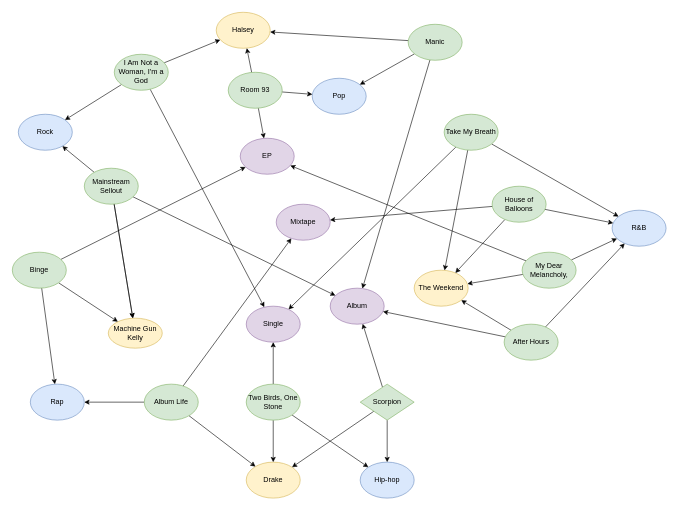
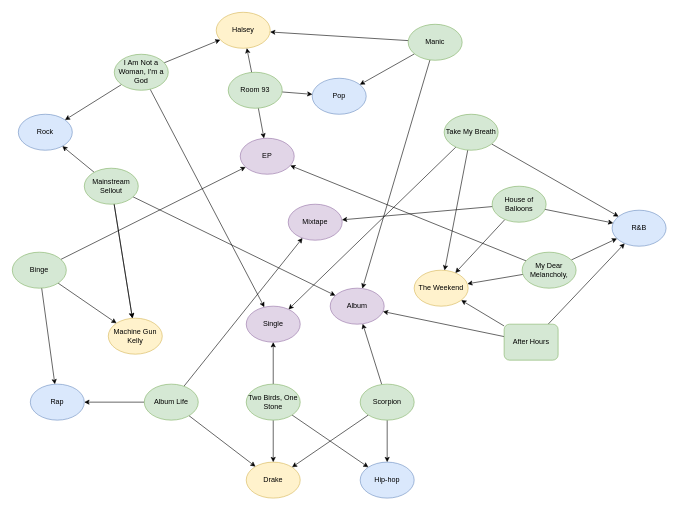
  <mxCell id="0" />
  <mxCell id="1" parent="0" />
  <mxCell id="2" value="EP" style="ellipse;whiteSpace=wrap;html=1;fillColor=#e1d5e7;strokeColor=#9673a6;" parent="1" vertex="1"><mxGeometry x="400" y="230" width="90" height="60" as="geometry" /></mxCell>
  <mxCell id="3" value="Album" style="ellipse;whiteSpace=wrap;html=1;fillColor=#e1d5e7;strokeColor=#9673a6;" parent="1" vertex="1"><mxGeometry x="550" y="480" width="90" height="60" as="geometry" /></mxCell>
  <mxCell id="4" value="R&amp;amp;B" style="ellipse;whiteSpace=wrap;html=1;fillColor=#dae8fc;strokeColor=#6c8ebf;" parent="1" vertex="1"><mxGeometry x="1020" y="350" width="90" height="60" as="geometry" /></mxCell>
- <mxCell id="5" value="Mixtape" style="ellipse;whiteSpace=wrap;html=1;fillColor=#e1d5e7;strokeColor=#9673a6;" parent="1" vertex="1"><mxGeometry x="460" y="340" width="90" height="60" as="geometry" /></mxCell>
+ <mxCell id="5" value="Mixtape" style="ellipse;whiteSpace=wrap;html=1;fillColor=#e1d5e7;strokeColor=#9673a6;" parent="1" vertex="1"><mxGeometry x="480" y="340" width="90" height="60" as="geometry" /></mxCell>
  <mxCell id="6" value="Single" style="ellipse;whiteSpace=wrap;html=1;fillColor=#e1d5e7;strokeColor=#9673a6;" parent="1" vertex="1"><mxGeometry x="410" y="510" width="90" height="60" as="geometry" /></mxCell>
  <mxCell id="7" value="Rock" style="ellipse;whiteSpace=wrap;html=1;fillColor=#dae8fc;strokeColor=#6c8ebf;" parent="1" vertex="1"><mxGeometry x="30" y="190" width="90" height="60" as="geometry" /></mxCell>
  <mxCell id="8" value="Pop" style="ellipse;whiteSpace=wrap;html=1;fillColor=#dae8fc;strokeColor=#6c8ebf;" parent="1" vertex="1"><mxGeometry x="520" y="130" width="90" height="60" as="geometry" /></mxCell>
  <mxCell id="9" style="rounded=0;orthogonalLoop=1;jettySize=auto;html=1;" parent="1" source="12" target="3" edge="1"><mxGeometry relative="1" as="geometry" /></mxCell>
  <mxCell id="10" style="edgeStyle=none;rounded=0;orthogonalLoop=1;jettySize=auto;html=1;" parent="1" source="12" target="13" edge="1"><mxGeometry relative="1" as="geometry" /></mxCell>
  <mxCell id="11" style="edgeStyle=none;rounded=0;orthogonalLoop=1;jettySize=auto;html=1;" parent="1" source="12" target="4" edge="1"><mxGeometry relative="1" as="geometry" /></mxCell>
- <mxCell id="12" value="After Hours" style="ellipse;whiteSpace=wrap;html=1;fillColor=#d5e8d4;strokeColor=#82b366;" parent="1" vertex="1"><mxGeometry x="840" y="540" width="90" height="60" as="geometry" /></mxCell>
+ <mxCell id="12" value="After Hours" style="whiteSpace=wrap;html=1;fillColor=#d5e8d4;strokeColor=#82b366;rounded=1;" parent="1" vertex="1"><mxGeometry x="840" y="540" width="90" height="60" as="geometry" /></mxCell>
  <mxCell id="13" value="The Weekend" style="ellipse;whiteSpace=wrap;html=1;fillColor=#fff2cc;strokeColor=#d6b656;" parent="1" vertex="1"><mxGeometry x="690" y="450" width="90" height="60" as="geometry" /></mxCell>
  <mxCell id="14" style="edgeStyle=none;rounded=0;orthogonalLoop=1;jettySize=auto;html=1;" parent="1" source="17" target="2" edge="1"><mxGeometry relative="1" as="geometry" /></mxCell>
  <mxCell id="15" style="edgeStyle=none;rounded=0;orthogonalLoop=1;jettySize=auto;html=1;" parent="1" source="17" target="13" edge="1"><mxGeometry relative="1" as="geometry" /></mxCell>
  <mxCell id="16" style="edgeStyle=none;rounded=0;orthogonalLoop=1;jettySize=auto;html=1;" parent="1" source="17" target="4" edge="1"><mxGeometry relative="1" as="geometry" /></mxCell>
  <mxCell id="17" value="My Dear Melancholy," style="ellipse;whiteSpace=wrap;html=1;fillColor=#d5e8d4;strokeColor=#82b366;" parent="1" vertex="1"><mxGeometry x="870" y="420" width="90" height="60" as="geometry" /></mxCell>
  <mxCell id="18" style="edgeStyle=none;rounded=0;orthogonalLoop=1;jettySize=auto;html=1;" parent="1" source="21" target="5" edge="1"><mxGeometry relative="1" as="geometry" /></mxCell>
  <mxCell id="19" style="edgeStyle=none;rounded=0;orthogonalLoop=1;jettySize=auto;html=1;" parent="1" source="21" target="13" edge="1"><mxGeometry relative="1" as="geometry" /></mxCell>
  <mxCell id="20" style="edgeStyle=none;rounded=0;orthogonalLoop=1;jettySize=auto;html=1;" parent="1" source="21" target="4" edge="1"><mxGeometry relative="1" as="geometry" /></mxCell>
  <mxCell id="21" value="House of Balloons" style="ellipse;whiteSpace=wrap;html=1;fillColor=#d5e8d4;strokeColor=#82b366;" parent="1" vertex="1"><mxGeometry x="820" y="310" width="90" height="60" as="geometry" /></mxCell>
  <mxCell id="22" style="edgeStyle=none;rounded=0;orthogonalLoop=1;jettySize=auto;html=1;" parent="1" source="25" target="6" edge="1"><mxGeometry relative="1" as="geometry" /></mxCell>
  <mxCell id="23" style="edgeStyle=none;rounded=0;orthogonalLoop=1;jettySize=auto;html=1;" parent="1" source="25" target="13" edge="1"><mxGeometry relative="1" as="geometry" /></mxCell>
  <mxCell id="24" style="edgeStyle=none;rounded=0;orthogonalLoop=1;jettySize=auto;html=1;" parent="1" source="25" target="4" edge="1"><mxGeometry relative="1" as="geometry" /></mxCell>
  <mxCell id="25" value="Take My Breath" style="ellipse;whiteSpace=wrap;html=1;fillColor=#d5e8d4;strokeColor=#82b366;" parent="1" vertex="1"><mxGeometry x="740" y="190" width="90" height="60" as="geometry" /></mxCell>
  <mxCell id="26" value="Hip-hop" style="ellipse;whiteSpace=wrap;html=1;fillColor=#dae8fc;strokeColor=#6c8ebf;" parent="1" vertex="1"><mxGeometry x="600" y="770" width="90" height="60" as="geometry" /></mxCell>
  <mxCell id="27" value="Rap" style="ellipse;whiteSpace=wrap;html=1;fillColor=#dae8fc;strokeColor=#6c8ebf;" parent="1" vertex="1"><mxGeometry x="50" y="640" width="90" height="60" as="geometry" /></mxCell>
  <mxCell id="28" value="Drake" style="ellipse;whiteSpace=wrap;html=1;fillColor=#fff2cc;strokeColor=#d6b656;" parent="1" vertex="1"><mxGeometry x="410" y="770" width="90" height="60" as="geometry" /></mxCell>
  <mxCell id="29" style="edgeStyle=none;rounded=0;orthogonalLoop=1;jettySize=auto;html=1;" parent="1" source="32" target="5" edge="1"><mxGeometry relative="1" as="geometry" /></mxCell>
  <mxCell id="30" style="edgeStyle=none;rounded=0;orthogonalLoop=1;jettySize=auto;html=1;" parent="1" source="32" target="28" edge="1"><mxGeometry relative="1" as="geometry" /></mxCell>
  <mxCell id="31" style="edgeStyle=none;rounded=0;orthogonalLoop=1;jettySize=auto;html=1;" parent="1" source="32" target="27" edge="1"><mxGeometry relative="1" as="geometry" /></mxCell>
  <mxCell id="32" value="Album Life" style="ellipse;whiteSpace=wrap;html=1;fillColor=#d5e8d4;strokeColor=#82b366;" parent="1" vertex="1"><mxGeometry x="240" y="640" width="90" height="60" as="geometry" /></mxCell>
  <mxCell id="33" style="edgeStyle=none;rounded=0;orthogonalLoop=1;jettySize=auto;html=1;" parent="1" source="36" target="28" edge="1"><mxGeometry relative="1" as="geometry" /></mxCell>
  <mxCell id="34" style="edgeStyle=none;rounded=0;orthogonalLoop=1;jettySize=auto;html=1;" parent="1" source="36" target="3" edge="1"><mxGeometry relative="1" as="geometry" /></mxCell>
  <mxCell id="35" style="edgeStyle=none;rounded=0;orthogonalLoop=1;jettySize=auto;html=1;" parent="1" source="36" target="26" edge="1"><mxGeometry relative="1" as="geometry" /></mxCell>
- <mxCell id="36" value="Scorpion" style="rhombus;whiteSpace=wrap;html=1;fillColor=#d5e8d4;strokeColor=#82b366;" parent="1" vertex="1"><mxGeometry x="600" y="640" width="90" height="60" as="geometry" /></mxCell>
+ <mxCell id="36" value="Scorpion" style="ellipse;whiteSpace=wrap;html=1;fillColor=#d5e8d4;strokeColor=#82b366;" parent="1" vertex="1"><mxGeometry x="600" y="640" width="90" height="60" as="geometry" /></mxCell>
  <mxCell id="37" style="edgeStyle=none;rounded=0;orthogonalLoop=1;jettySize=auto;html=1;" parent="1" source="40" target="6" edge="1"><mxGeometry relative="1" as="geometry" /></mxCell>
  <mxCell id="38" style="edgeStyle=none;rounded=0;orthogonalLoop=1;jettySize=auto;html=1;" parent="1" source="40" target="28" edge="1"><mxGeometry relative="1" as="geometry" /></mxCell>
  <mxCell id="39" style="edgeStyle=none;rounded=0;orthogonalLoop=1;jettySize=auto;html=1;" parent="1" source="40" target="26" edge="1"><mxGeometry relative="1" as="geometry" /></mxCell>
  <mxCell id="40" value="Two Birds, One Stone" style="ellipse;whiteSpace=wrap;html=1;fillColor=#d5e8d4;strokeColor=#82b366;" parent="1" vertex="1"><mxGeometry x="410" y="640" width="90" height="60" as="geometry" /></mxCell>
  <mxCell id="41" value="Halsey" style="ellipse;whiteSpace=wrap;html=1;fillColor=#fff2cc;strokeColor=#d6b656;" parent="1" vertex="1"><mxGeometry x="360" y="20" width="90" height="60" as="geometry" /></mxCell>
  <mxCell id="42" style="edgeStyle=none;rounded=0;orthogonalLoop=1;jettySize=auto;html=1;" parent="1" source="45" target="2" edge="1"><mxGeometry relative="1" as="geometry" /></mxCell>
  <mxCell id="43" style="edgeStyle=none;rounded=0;orthogonalLoop=1;jettySize=auto;html=1;" parent="1" source="45" target="41" edge="1"><mxGeometry relative="1" as="geometry" /></mxCell>
  <mxCell id="44" style="edgeStyle=none;rounded=0;orthogonalLoop=1;jettySize=auto;html=1;" parent="1" source="45" target="8" edge="1"><mxGeometry relative="1" as="geometry" /></mxCell>
  <mxCell id="45" value="Room 93" style="ellipse;whiteSpace=wrap;html=1;fillColor=#d5e8d4;strokeColor=#82b366;" parent="1" vertex="1"><mxGeometry x="380" y="120" width="90" height="60" as="geometry" /></mxCell>
  <mxCell id="46" style="edgeStyle=none;rounded=0;orthogonalLoop=1;jettySize=auto;html=1;" parent="1" source="62" target="41" edge="1"><mxGeometry relative="1" as="geometry" /></mxCell>
  <mxCell id="47" style="edgeStyle=none;rounded=0;orthogonalLoop=1;jettySize=auto;html=1;" parent="1" source="62" target="3" edge="1"><mxGeometry relative="1" as="geometry" /></mxCell>
  <mxCell id="48" style="edgeStyle=none;rounded=0;orthogonalLoop=1;jettySize=auto;html=1;" parent="1" source="62" target="8" edge="1"><mxGeometry relative="1" as="geometry" /></mxCell>
  <mxCell id="49" style="edgeStyle=none;rounded=0;orthogonalLoop=1;jettySize=auto;html=1;" parent="1" source="52" target="41" edge="1"><mxGeometry relative="1" as="geometry" /></mxCell>
  <mxCell id="50" style="edgeStyle=none;rounded=0;orthogonalLoop=1;jettySize=auto;html=1;" parent="1" source="52" target="6" edge="1"><mxGeometry relative="1" as="geometry" /></mxCell>
  <mxCell id="51" style="edgeStyle=none;rounded=0;orthogonalLoop=1;jettySize=auto;html=1;" parent="1" source="52" target="7" edge="1"><mxGeometry relative="1" as="geometry" /></mxCell>
  <mxCell id="52" value="&lt;span style=&quot;font-size: 12.32px;&quot;&gt;I Am Not a Woman, I'm a God&lt;/span&gt;" style="ellipse;whiteSpace=wrap;html=1;align=center;fillColor=#d5e8d4;strokeColor=#82b366;" parent="1" vertex="1"><mxGeometry x="190" y="90" width="90" height="60" as="geometry" /></mxCell>
- <mxCell id="53" value="Machine Gun Kelly" style="ellipse;whiteSpace=wrap;html=1;fillColor=#fff2cc;strokeColor=#d6b656;" parent="1" vertex="1"><mxGeometry x="180" y="530" width="90" height="50" as="geometry" /></mxCell>
+ <mxCell id="53" value="Machine Gun Kelly" style="ellipse;whiteSpace=wrap;html=1;fillColor=#fff2cc;strokeColor=#d6b656;" parent="1" vertex="1"><mxGeometry x="180" y="530" width="90" height="60" as="geometry" /></mxCell>
  <mxCell id="54" style="edgeStyle=none;rounded=0;orthogonalLoop=1;jettySize=auto;html=1;startArrow=none;" parent="1" source="63" target="53" edge="1"><mxGeometry relative="1" as="geometry" /></mxCell>
  <mxCell id="55" style="edgeStyle=none;rounded=0;orthogonalLoop=1;jettySize=auto;html=1;" parent="1" source="58" target="27" edge="1"><mxGeometry relative="1" as="geometry" /></mxCell>
  <mxCell id="56" style="edgeStyle=none;rounded=0;orthogonalLoop=1;jettySize=auto;html=1;" parent="1" source="58" target="2" edge="1"><mxGeometry relative="1" as="geometry" /></mxCell>
  <mxCell id="57" style="edgeStyle=none;rounded=0;orthogonalLoop=1;jettySize=auto;html=1;" parent="1" source="58" target="53" edge="1"><mxGeometry relative="1" as="geometry" /></mxCell>
  <mxCell id="58" value="Binge" style="ellipse;whiteSpace=wrap;html=1;fillColor=#d5e8d4;strokeColor=#82b366;" parent="1" vertex="1"><mxGeometry x="20" y="420" width="90" height="60" as="geometry" /></mxCell>
  <mxCell id="59" style="edgeStyle=none;rounded=0;orthogonalLoop=1;jettySize=auto;html=1;" parent="1" source="63" target="53" edge="1"><mxGeometry relative="1" as="geometry" /></mxCell>
  <mxCell id="60" style="edgeStyle=none;rounded=0;orthogonalLoop=1;jettySize=auto;html=1;" parent="1" source="63" target="3" edge="1"><mxGeometry relative="1" as="geometry" /></mxCell>
  <mxCell id="61" style="edgeStyle=none;rounded=0;orthogonalLoop=1;jettySize=auto;html=1;" parent="1" source="63" target="7" edge="1"><mxGeometry relative="1" as="geometry" /></mxCell>
  <mxCell id="62" value="Manic" style="ellipse;whiteSpace=wrap;html=1;fillColor=#d5e8d4;strokeColor=#82b366;" parent="1" vertex="1"><mxGeometry x="680" y="40" width="90" height="60" as="geometry" /></mxCell>
  <mxCell id="63" value="Mainstream Sellout" style="ellipse;whiteSpace=wrap;html=1;fillColor=#d5e8d4;strokeColor=#82b366;" parent="1" vertex="1"><mxGeometry x="140" y="280" width="90" height="60" as="geometry" /></mxCell>
